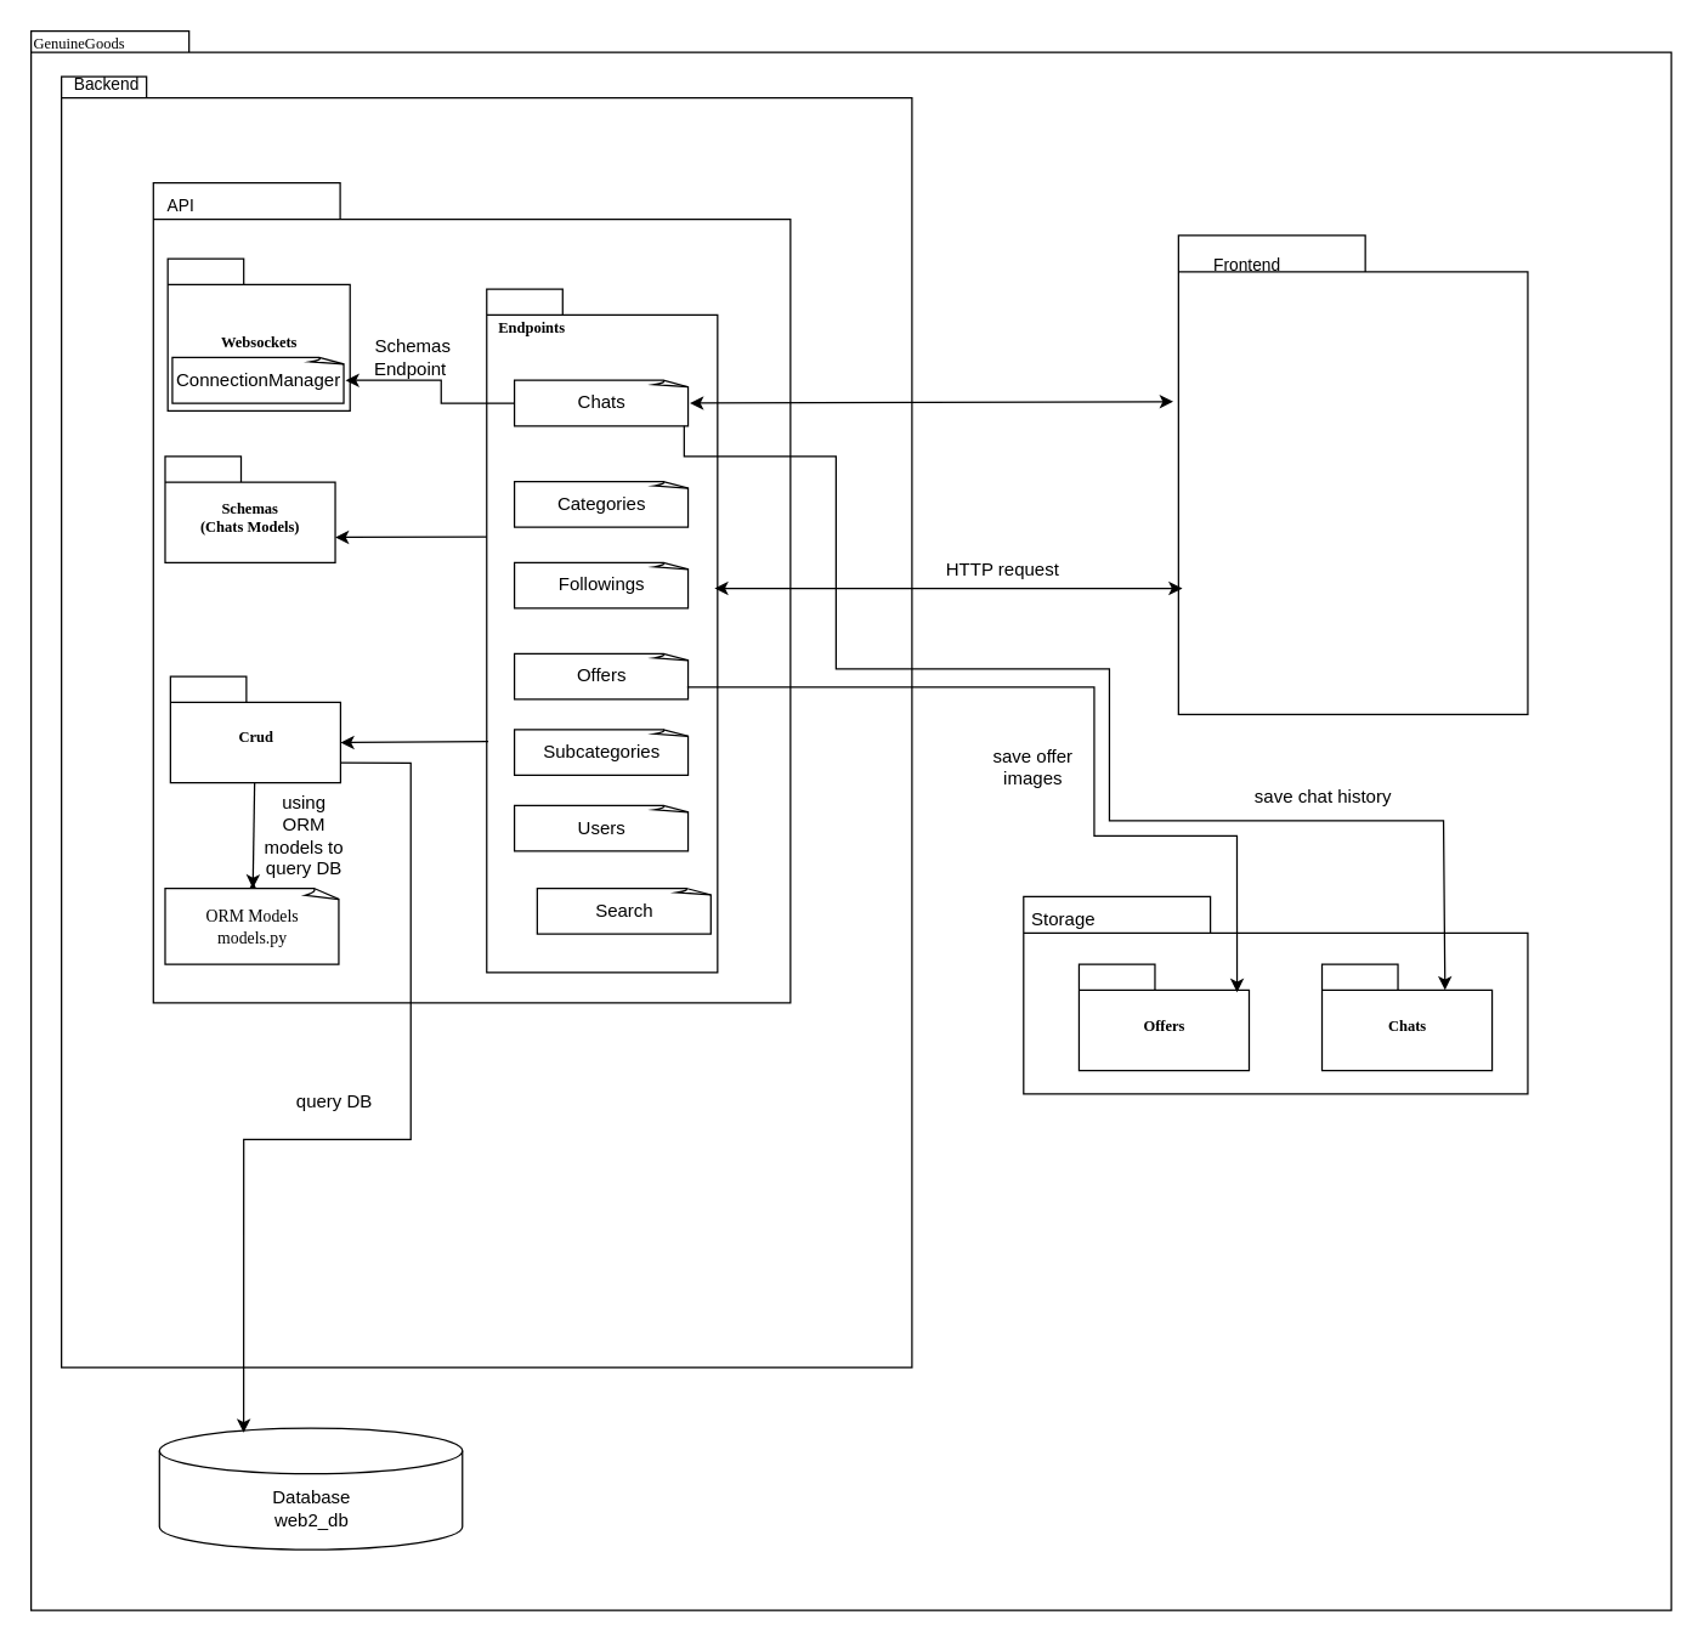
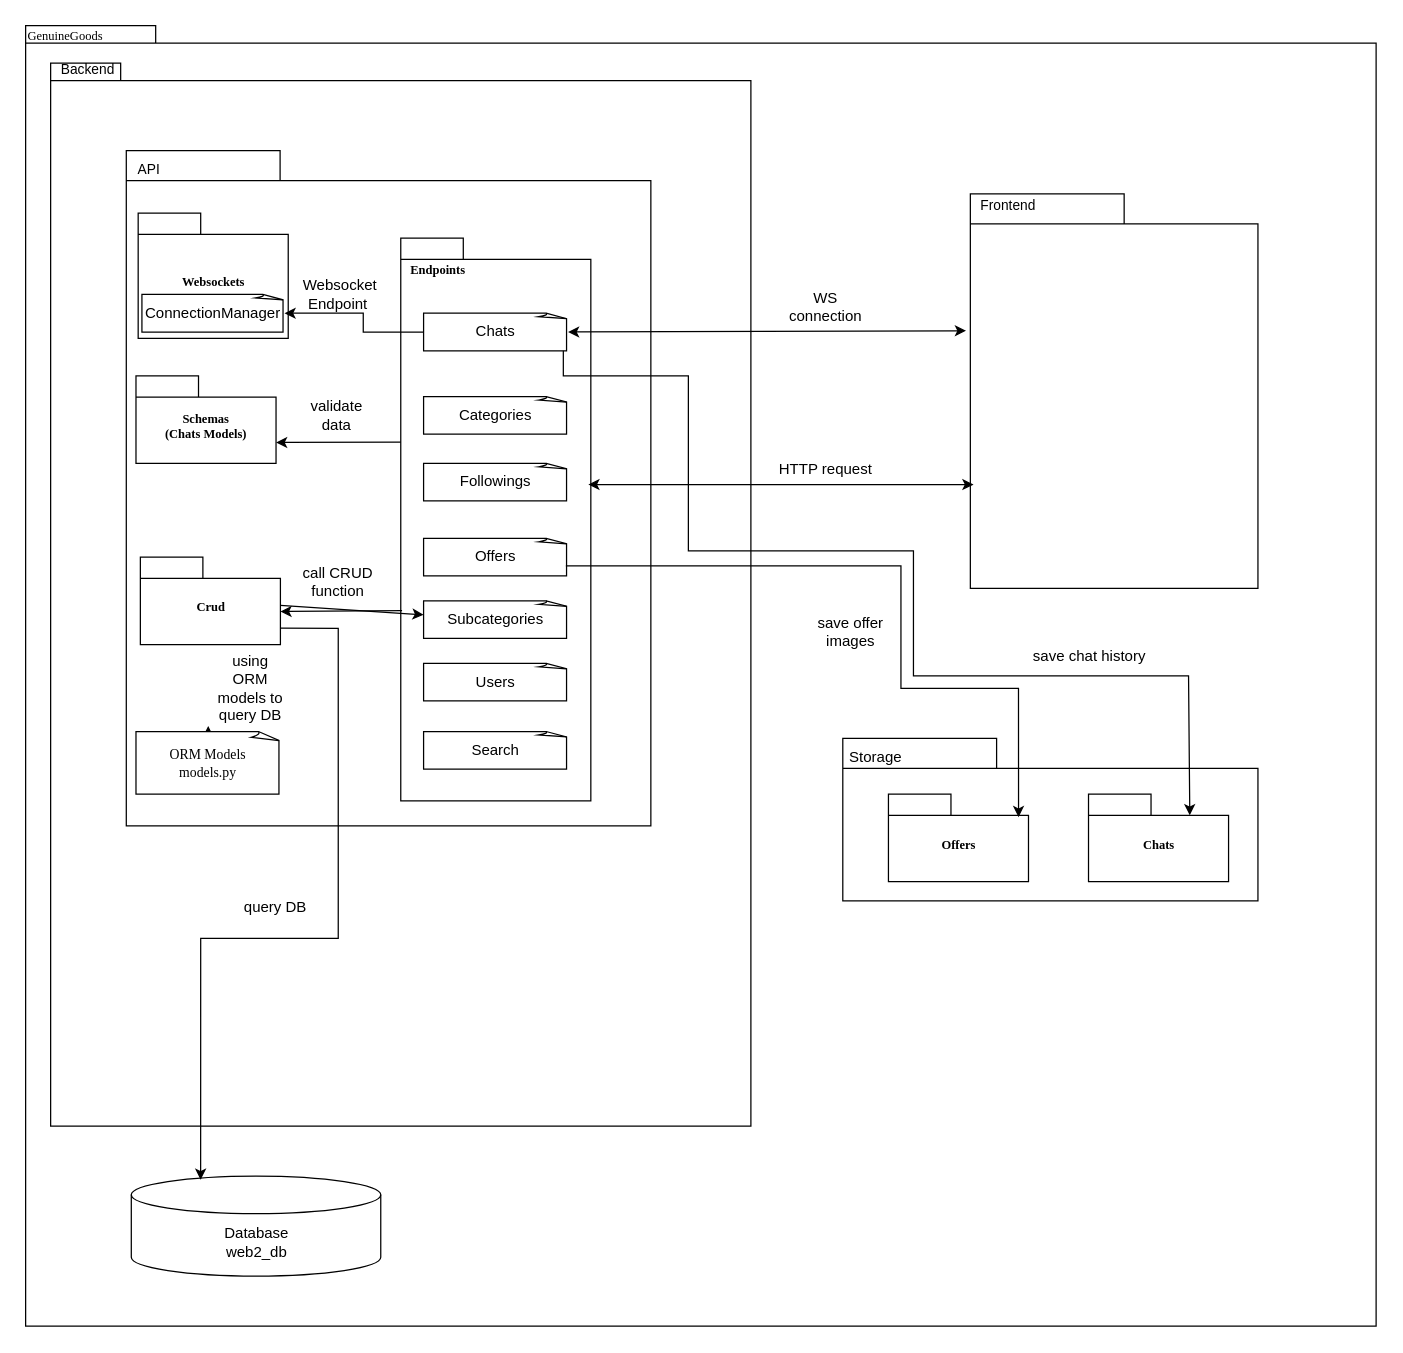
  <mxCell id="0" />
  <mxCell id="1" parent="0" />
  <mxCell id="2" value="" style="shape=folder;fontStyle=1;spacingTop=10;tabWidth=40;tabHeight=14;tabPosition=left;html=1;whiteSpace=wrap;" vertex="1" parent="1"><mxGeometry x="20" y="20" width="1080" height="1040" as="geometry" /></mxCell>
  <mxCell id="3" value="" style="shape=folder;fontStyle=1;spacingTop=10;tabWidth=40;tabHeight=14;tabPosition=left;html=1;whiteSpace=wrap;" vertex="1" parent="1"><mxGeometry x="40" y="50" width="560" height="850" as="geometry" /></mxCell>
  <mxCell id="4" value="" style="group" parent="1" vertex="1" connectable="0"><mxGeometry x="775.5" y="154.5" width="230" height="315.5" as="geometry" /></mxCell>
  <mxCell id="5" value="" style="group" parent="4" vertex="1" connectable="0"><mxGeometry width="230" height="315.5" as="geometry" /></mxCell>
  <mxCell id="6" value="" style="shape=folder;fontStyle=1;spacingTop=10;tabWidth=123;tabHeight=24;tabPosition=left;html=1;rounded=0;shadow=0;comic=0;labelBackgroundColor=none;strokeWidth=1;fontFamily=Verdana;fontSize=10;align=center;" parent="5" vertex="1"><mxGeometry width="230" height="315.5" as="geometry" /></mxCell>
- <mxCell id="7" value="&lt;font style=&quot;font-size: 11px;&quot;&gt;Frontend&lt;/font&gt;" style="text;html=1;strokeColor=none;fillColor=none;align=center;verticalAlign=middle;whiteSpace=wrap;rounded=0;" vertex="1" parent="5"><mxGeometry x="15" y="10.001" width="60" height="19.719" as="geometry" /></mxCell>
+ <mxCell id="7" value="&lt;font style=&quot;font-size: 11px;&quot;&gt;Frontend&lt;/font&gt;" style="text;html=1;strokeColor=none;fillColor=none;align=center;verticalAlign=middle;whiteSpace=wrap;rounded=0;" vertex="1" parent="5"><mxGeometry y="0.001" width="60" height="19.719" as="geometry" /></mxCell>
  <mxCell id="8" value="" style="shape=folder;fontStyle=1;spacingTop=10;tabWidth=123;tabHeight=24;tabPosition=left;html=1;rounded=0;shadow=0;comic=0;labelBackgroundColor=none;strokeColor=#000000;strokeWidth=1;fillColor=#ffffff;fontFamily=Verdana;fontSize=10;fontColor=#000000;align=right;labelPosition=left;verticalLabelPosition=top;verticalAlign=bottom;" parent="1" vertex="1"><mxGeometry x="100.5" y="120" width="419.5" height="540" as="geometry" /></mxCell>
  <mxCell id="9" value="" style="shape=folder;fontStyle=1;spacingTop=10;tabWidth=50;tabHeight=17;tabPosition=left;html=1;rounded=0;shadow=0;comic=0;labelBackgroundColor=none;strokeColor=#000000;strokeWidth=1;fillColor=#ffffff;fontFamily=Verdana;fontSize=10;fontColor=#000000;align=left;" parent="1" vertex="1"><mxGeometry x="320" y="190" width="152" height="450" as="geometry" /></mxCell>
  <mxCell id="10" value="Crud" style="shape=folder;fontStyle=1;spacingTop=10;tabWidth=50;tabHeight=17;tabPosition=left;html=1;rounded=0;shadow=0;comic=0;labelBackgroundColor=none;strokeColor=#000000;strokeWidth=1;fillColor=#ffffff;fontFamily=Verdana;fontSize=10;fontColor=#000000;align=center;" parent="1" vertex="1"><mxGeometry x="111.75" y="445" width="112" height="70" as="geometry" /></mxCell>
  <mxCell id="11" value="&lt;div&gt;Schemas&lt;/div&gt;(Chats Models)" style="shape=folder;fontStyle=1;spacingTop=10;tabWidth=50;tabHeight=17;tabPosition=left;html=1;rounded=0;shadow=0;comic=0;labelBackgroundColor=none;strokeColor=#000000;strokeWidth=1;fillColor=#ffffff;fontFamily=Verdana;fontSize=10;fontColor=#000000;align=center;" parent="1" vertex="1"><mxGeometry x="108.25" y="300" width="112" height="70" as="geometry" /></mxCell>
  <mxCell id="12" value="Websockets" style="shape=folder;fontStyle=1;spacingTop=10;tabWidth=50;tabHeight=17;tabPosition=left;html=1;rounded=0;shadow=0;comic=0;labelBackgroundColor=none;strokeColor=#000000;strokeWidth=1;fillColor=#ffffff;fontFamily=Verdana;fontSize=10;fontColor=#000000;align=center;" parent="1" vertex="1"><mxGeometry x="110" y="170" width="120" height="100" as="geometry" /></mxCell>
  <mxCell id="13" value="" style="shape=folder;fontStyle=1;spacingTop=10;tabWidth=123;tabHeight=24;tabPosition=left;html=1;rounded=0;shadow=0;comic=0;labelBackgroundColor=none;strokeWidth=1;fontFamily=Verdana;fontSize=10;align=center;" parent="1" vertex="1"><mxGeometry x="673.5" y="590" width="332" height="130" as="geometry" /></mxCell>
  <mxCell id="14" value="GenuineGoods" style="text;html=1;align=left;verticalAlign=top;spacingTop=-4;fontSize=10;fontFamily=Verdana" parent="1" vertex="1"><mxGeometry x="20" y="20" width="130" height="20" as="geometry" /></mxCell>
  <mxCell id="15" value="&lt;div style=&quot;font-size: 11px;&quot; align=&quot;left&quot;&gt;API&lt;/div&gt;" style="text;html=1;strokeColor=none;fillColor=none;align=left;verticalAlign=middle;whiteSpace=wrap;rounded=0;" vertex="1" parent="1"><mxGeometry x="108.25" y="120" width="60" height="30" as="geometry" /></mxCell>
  <mxCell id="16" value="&lt;div&gt;Database&lt;/div&gt;&lt;div&gt;web2_db&lt;br&gt;&lt;/div&gt;" style="shape=cylinder3;whiteSpace=wrap;html=1;boundedLbl=1;backgroundOutline=1;size=15;" vertex="1" parent="1"><mxGeometry x="104.5" y="940" width="199.5" height="80" as="geometry" /></mxCell>
  <mxCell id="17" style="edgeStyle=orthogonalEdgeStyle;rounded=0;orthogonalLoop=1;jettySize=auto;html=1;exitX=0.5;exitY=0;exitDx=0;exitDy=0;exitPerimeter=0;" edge="1" parent="1" source="18"><mxGeometry relative="1" as="geometry"><mxPoint x="166" y="580" as="targetPoint" /></mxGeometry></mxCell>
  <mxCell id="18" value="&lt;div style=&quot;font-size: 11px;&quot;&gt;&lt;font face=&quot;Verdana&quot; style=&quot;font-size: 11px;&quot;&gt;ORM Models&lt;/font&gt;&lt;/div&gt;&lt;div style=&quot;font-size: 11px;&quot;&gt;&lt;font face=&quot;Verdana&quot; style=&quot;font-size: 11px;&quot;&gt;models.py&lt;font style=&quot;font-size: 11px;&quot;&gt;&lt;br&gt;&lt;/font&gt;&lt;/font&gt;&lt;/div&gt;" style="whiteSpace=wrap;html=1;shape=mxgraph.basic.document" vertex="1" parent="1"><mxGeometry x="108.25" y="584.5" width="115.5" height="50" as="geometry" /></mxCell>
  <mxCell id="19" value="Categories" style="whiteSpace=wrap;html=1;shape=mxgraph.basic.document" vertex="1" parent="1"><mxGeometry x="338.25" y="316.63" width="115.5" height="30" as="geometry" /></mxCell>
  <mxCell id="20" value="Chats" style="whiteSpace=wrap;html=1;shape=mxgraph.basic.document" vertex="1" parent="1"><mxGeometry x="338.25" y="250" width="115.5" height="30" as="geometry" /></mxCell>
  <mxCell id="21" value="Followings" style="whiteSpace=wrap;html=1;shape=mxgraph.basic.document" vertex="1" parent="1"><mxGeometry x="338.25" y="370" width="115.5" height="30" as="geometry" /></mxCell>
  <mxCell id="22" value="Offers" style="whiteSpace=wrap;html=1;shape=mxgraph.basic.document" vertex="1" parent="1"><mxGeometry x="338.25" y="430" width="115.5" height="30" as="geometry" /></mxCell>
  <mxCell id="23" value="Subcategories" style="whiteSpace=wrap;html=1;shape=mxgraph.basic.document" vertex="1" parent="1"><mxGeometry x="338.25" y="480" width="115.5" height="30" as="geometry" /></mxCell>
  <mxCell id="24" value="Users" style="whiteSpace=wrap;html=1;shape=mxgraph.basic.document" vertex="1" parent="1"><mxGeometry x="338.25" y="530" width="115.5" height="30" as="geometry" /></mxCell>
  <mxCell id="25" value="HTTP request" style="text;html=1;strokeColor=none;fillColor=none;align=center;verticalAlign=middle;whiteSpace=wrap;rounded=0;" vertex="1" parent="1"><mxGeometry x="610" y="360" width="100" height="30" as="geometry" /></mxCell>
+ <mxCell id="26" value="validate data " style="text;html=1;strokeColor=none;fillColor=none;align=center;verticalAlign=middle;whiteSpace=wrap;rounded=0;" vertex="1" parent="1"><mxGeometry x="238.75" y="316.63" width="60" height="30" as="geometry" /></mxCell>
+ <mxCell id="27" value="call CRUD function" style="text;html=1;strokeColor=none;fillColor=none;align=center;verticalAlign=middle;whiteSpace=wrap;rounded=0;" vertex="1" parent="1"><mxGeometry x="240" y="450" width="60" height="30" as="geometry" /></mxCell>
  <mxCell id="28" value="using ORM models to query DB" style="text;html=1;strokeColor=none;fillColor=none;align=center;verticalAlign=middle;whiteSpace=wrap;rounded=0;" vertex="1" parent="1"><mxGeometry x="170" y="540" width="60" height="20" as="geometry" /></mxCell>
  <mxCell id="29" value="" style="endArrow=classic;startArrow=classic;html=1;rounded=0;entryX=0.011;entryY=0.737;entryDx=0;entryDy=0;entryPerimeter=0;" edge="1" parent="1" target="6"><mxGeometry width="50" height="50" relative="1" as="geometry"><mxPoint x="470" y="387" as="sourcePoint" /><mxPoint x="580" y="490" as="targetPoint" /></mxGeometry></mxCell>
  <mxCell id="30" value="" style="endArrow=classic;html=1;rounded=0;entryX=0;entryY=0;entryDx=112;entryDy=56.75;entryPerimeter=0;" edge="1" parent="1"><mxGeometry width="50" height="50" relative="1" as="geometry"><mxPoint x="320" y="353" as="sourcePoint" /><mxPoint x="220.25" y="353.38" as="targetPoint" /></mxGeometry></mxCell>
  <mxCell id="31" value="" style="endArrow=classic;html=1;rounded=0;entryX=0;entryY=0;entryDx=112;entryDy=43.5;entryPerimeter=0;exitX=0.007;exitY=0.662;exitDx=0;exitDy=0;exitPerimeter=0;" edge="1" parent="1" source="9" target="10"><mxGeometry width="50" height="50" relative="1" as="geometry"><mxPoint x="530" y="540" as="sourcePoint" /><mxPoint x="580" y="490" as="targetPoint" /></mxGeometry></mxCell>
- <mxCell id="32" value="" style="endArrow=classic;html=1;rounded=0;entryX=0.5;entryY=0;entryDx=0;entryDy=0;entryPerimeter=0;" edge="1" parent="1" source="10" target="18"><mxGeometry width="50" height="50" relative="1" as="geometry"><mxPoint x="530" y="540" as="sourcePoint" /><mxPoint x="580" y="490" as="targetPoint" /></mxGeometry></mxCell>
+ <mxCell id="32" value="" style="endArrow=classic;html=1;rounded=0;" edge="1" parent="1" source="10" target="23"><mxGeometry width="50" height="50" relative="1" as="geometry"><mxPoint x="530" y="540" as="sourcePoint" /><mxPoint x="580" y="490" as="targetPoint" /></mxGeometry></mxCell>
  <mxCell id="33" value="" style="endArrow=classic;html=1;rounded=0;exitX=0;exitY=0;exitDx=112;exitDy=56.75;exitPerimeter=0;entryX=0.278;entryY=0.038;entryDx=0;entryDy=0;entryPerimeter=0;" edge="1" parent="1" source="10" target="16"><mxGeometry width="50" height="50" relative="1" as="geometry"><mxPoint x="530" y="540" as="sourcePoint" /><mxPoint x="580" y="490" as="targetPoint" /><Array as="points"><mxPoint x="270" y="502" /><mxPoint x="270" y="750" /><mxPoint x="160" y="750" /></Array></mxGeometry></mxCell>
  <mxCell id="34" value="query DB" style="text;html=1;strokeColor=none;fillColor=none;align=center;verticalAlign=middle;whiteSpace=wrap;rounded=0;" vertex="1" parent="1"><mxGeometry x="190" y="710" width="60" height="30" as="geometry" /></mxCell>
  <mxCell id="35" value="&lt;p style=&quot;line-height: 120%;&quot;&gt;&lt;font style=&quot;font-size: 11px;&quot;&gt;Backend&lt;/font&gt;&lt;/p&gt;" style="text;html=1;strokeColor=none;fillColor=none;align=center;verticalAlign=middle;whiteSpace=wrap;rounded=0;" vertex="1" parent="1"><mxGeometry x="40" y="40" width="60" height="30" as="geometry" /></mxCell>
  <mxCell id="36" value="ConnectionManager" style="whiteSpace=wrap;html=1;shape=mxgraph.basic.document" vertex="1" parent="1"><mxGeometry x="113" y="235" width="114" height="30" as="geometry" /></mxCell>
- <mxCell id="37" value="&amp;nbsp;Schemas Endpoint" style="text;html=1;strokeColor=none;fillColor=none;align=center;verticalAlign=middle;whiteSpace=wrap;rounded=0;" vertex="1" parent="1"><mxGeometry x="240" y="220" width="60" height="30" as="geometry" /></mxCell>
+ <mxCell id="37" value="&amp;nbsp;Websocket Endpoint" style="text;html=1;strokeColor=none;fillColor=none;align=center;verticalAlign=middle;whiteSpace=wrap;rounded=0;" vertex="1" parent="1"><mxGeometry x="240" y="220" width="60" height="30" as="geometry" /></mxCell>
  <mxCell id="38" value="" style="endArrow=classic;html=1;rounded=0;entryX=1;entryY=0.5;entryDx=0;entryDy=0;entryPerimeter=0;exitX=0;exitY=0.5;exitDx=0;exitDy=0;exitPerimeter=0;" edge="1" parent="1" source="20" target="36"><mxGeometry width="50" height="50" relative="1" as="geometry"><mxPoint x="340" y="250" as="sourcePoint" /><mxPoint x="430" y="620" as="targetPoint" /><Array as="points"><mxPoint x="290" y="265" /><mxPoint x="290" y="250" /></Array></mxGeometry></mxCell>
  <mxCell id="39" value="" style="endArrow=classic;startArrow=classic;html=1;rounded=0;exitX=1;exitY=0.5;exitDx=0;exitDy=0;exitPerimeter=0;entryX=-0.015;entryY=0.347;entryDx=0;entryDy=0;entryPerimeter=0;" edge="1" parent="1" source="20" target="6"><mxGeometry width="50" height="50" relative="1" as="geometry"><mxPoint x="380" y="670" as="sourcePoint" /><mxPoint x="774" y="245" as="targetPoint" /></mxGeometry></mxCell>
+ <mxCell id="40" value="WS connection" style="text;html=1;strokeColor=none;fillColor=none;align=center;verticalAlign=middle;whiteSpace=wrap;rounded=0;" vertex="1" parent="1"><mxGeometry x="630" y="230" width="60" height="30" as="geometry" /></mxCell>
  <mxCell id="41" value="Offers" style="shape=folder;fontStyle=1;spacingTop=10;tabWidth=50;tabHeight=17;tabPosition=left;html=1;rounded=0;shadow=0;comic=0;labelBackgroundColor=none;strokeColor=#000000;strokeWidth=1;fillColor=#ffffff;fontFamily=Verdana;fontSize=10;fontColor=#000000;align=center;" vertex="1" parent="1"><mxGeometry x="710" y="634.5" width="112" height="70" as="geometry" /></mxCell>
  <mxCell id="42" value="Chats" style="shape=folder;fontStyle=1;spacingTop=10;tabWidth=50;tabHeight=17;tabPosition=left;html=1;rounded=0;shadow=0;comic=0;labelBackgroundColor=none;strokeColor=#000000;strokeWidth=1;fillColor=#ffffff;fontFamily=Verdana;fontSize=10;fontColor=#000000;align=center;" vertex="1" parent="1"><mxGeometry x="870" y="634.5" width="112" height="70" as="geometry" /></mxCell>
  <mxCell id="43" value="Storage" style="text;html=1;strokeColor=none;fillColor=none;align=center;verticalAlign=middle;whiteSpace=wrap;rounded=0;" vertex="1" parent="1"><mxGeometry x="670" y="590" width="60" height="30" as="geometry" /></mxCell>
  <mxCell id="44" value="" style="endArrow=classic;html=1;rounded=0;exitX=0.985;exitY=0.733;exitDx=0;exitDy=0;exitPerimeter=0;entryX=0.929;entryY=0.264;entryDx=0;entryDy=0;entryPerimeter=0;" edge="1" parent="1" source="22" target="41"><mxGeometry width="50" height="50" relative="1" as="geometry"><mxPoint x="380" y="520" as="sourcePoint" /><mxPoint x="430" y="470" as="targetPoint" /><Array as="points"><mxPoint x="720" y="452" /><mxPoint x="720" y="550" /><mxPoint x="814" y="550" /></Array></mxGeometry></mxCell>
  <mxCell id="45" value="" style="endArrow=classic;html=1;rounded=0;entryX=0;entryY=0;entryDx=81;entryDy=17;entryPerimeter=0;" edge="1" parent="1" target="42"><mxGeometry width="50" height="50" relative="1" as="geometry"><mxPoint x="450" y="280" as="sourcePoint" /><mxPoint x="430" y="470" as="targetPoint" /><Array as="points"><mxPoint x="450" y="300" /><mxPoint x="550" y="300" /><mxPoint x="550" y="440" /><mxPoint x="730" y="440" /><mxPoint x="730" y="540" /><mxPoint x="950" y="540" /></Array></mxGeometry></mxCell>
  <mxCell id="46" value="save chat history" style="text;html=1;strokeColor=none;fillColor=none;align=center;verticalAlign=middle;whiteSpace=wrap;rounded=0;" vertex="1" parent="1"><mxGeometry x="822" y="510" width="98" height="30" as="geometry" /></mxCell>
  <mxCell id="47" value="save offer images" style="text;html=1;strokeColor=none;fillColor=none;align=center;verticalAlign=middle;whiteSpace=wrap;rounded=0;" vertex="1" parent="1"><mxGeometry x="650" y="490" width="60" height="30" as="geometry" /></mxCell>
- <mxCell id="48" value="Search" style="whiteSpace=wrap;html=1;shape=mxgraph.basic.document" vertex="1" parent="1"><mxGeometry x="353.25" y="584.5" width="115.5" height="30" as="geometry" /></mxCell>
+ <mxCell id="48" value="Search" style="whiteSpace=wrap;html=1;shape=mxgraph.basic.document" vertex="1" parent="1"><mxGeometry x="338.25" y="584.5" width="115.5" height="30" as="geometry" /></mxCell>
  <mxCell id="49" value="&lt;font size=&quot;1&quot;&gt;&lt;b&gt;&lt;font style=&quot;font-size: 10px;&quot; face=&quot;Verdana&quot;&gt;Endpoints&lt;/font&gt;&lt;/b&gt;&lt;/font&gt;" style="text;html=1;strokeColor=none;fillColor=none;align=center;verticalAlign=middle;whiteSpace=wrap;rounded=0;" vertex="1" parent="1"><mxGeometry x="320" y="200" width="60" height="30" as="geometry" /></mxCell>
